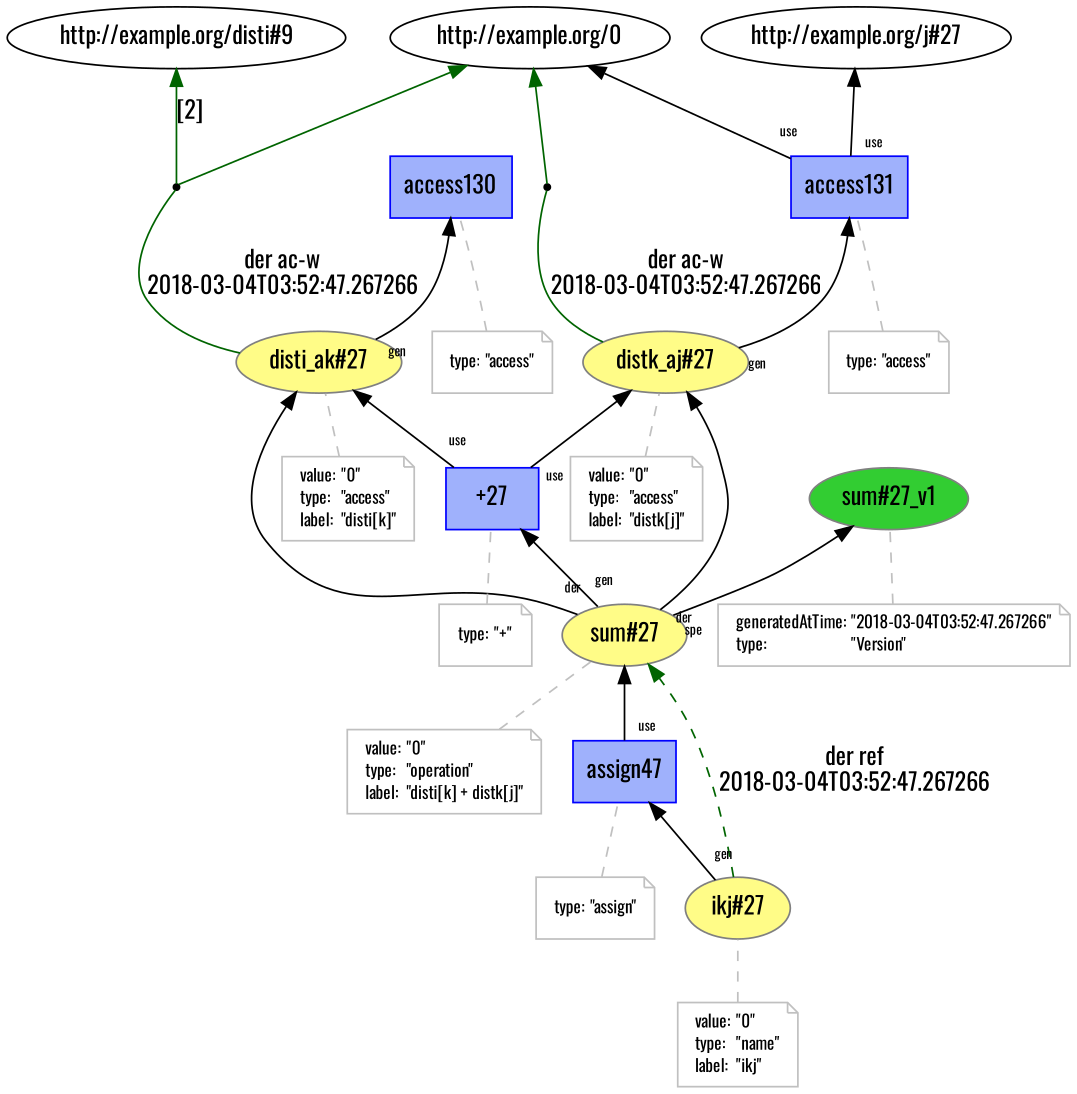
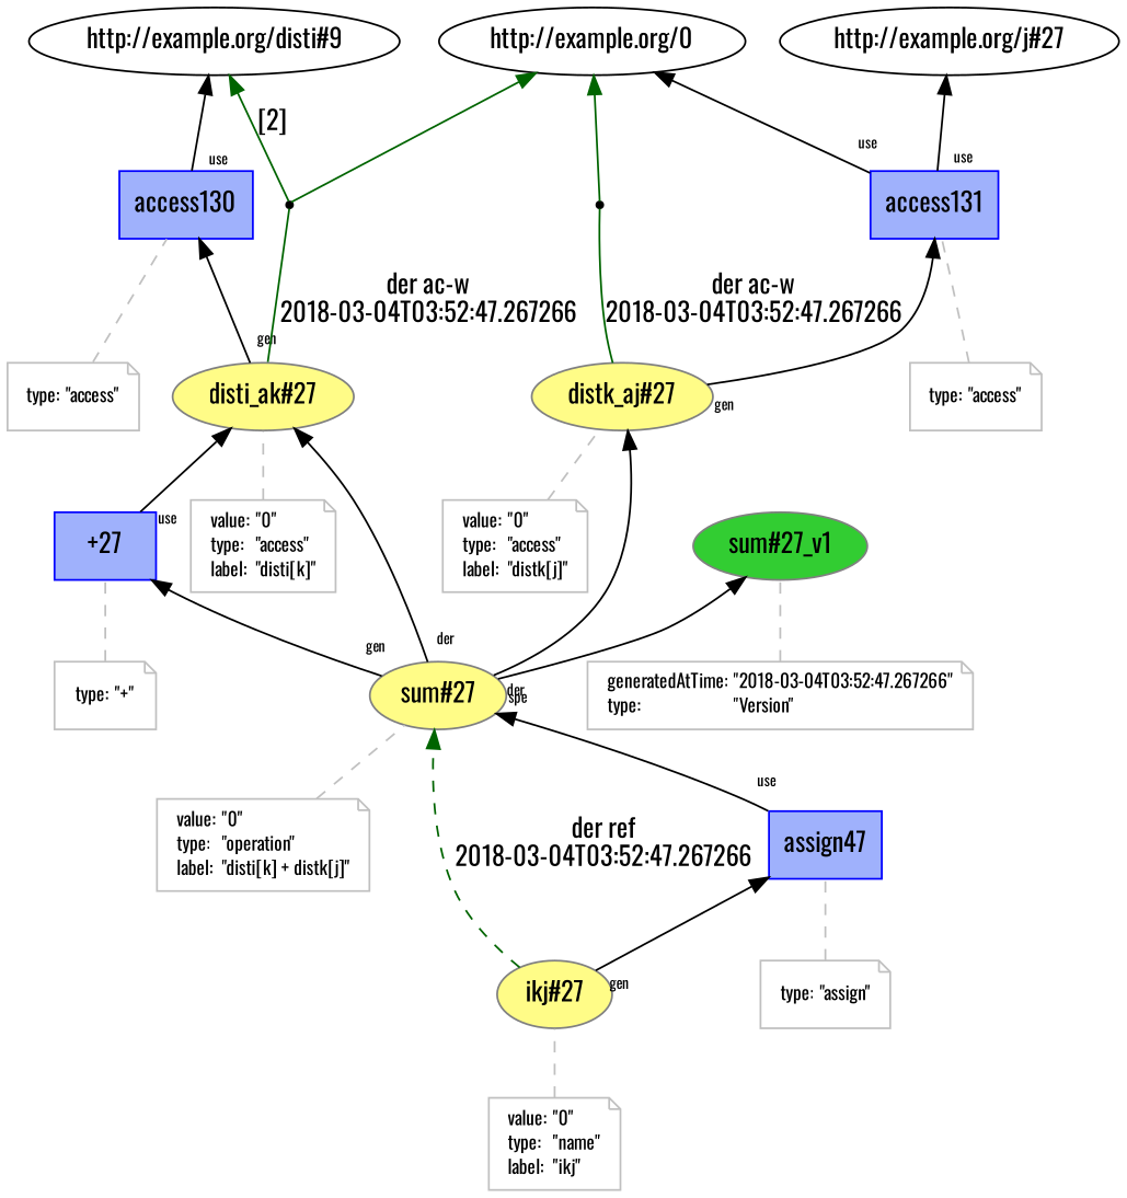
  digraph {
    fontname=Oswald
    rankdir=BT
    node [color=gray fontname=Oswald shape=note]
    edge [fontname=Oswald labelangle=60.0 labeldistance=1.5 labelfontsize=8 rotation=20]
    n1 [color="#808080" fillcolor="#FFFC87" label="disti_ak#27" style=filled shape=""]
    n2 [color="#0000FF" fillcolor="#9FB1FC" label=access130 shape=polygon sides=4 style=filled]
    bn0 [shape=point color=""]
    "http://example.org/disti#9" [color="" shape=""]
    "http://example.org/0" [color="" shape=""]
    n6 [fontcolor=black fontsize=10 label=<<TABLE cellpadding="0" border="0"> 	<TR> 	    <TD align="left">value:</TD> 	    <TD align="left">&quot;0&quot;</TD> 	</TR> 	<TR> 	    <TD align="left">type:</TD> 	    <TD align="left">&quot;access&quot;</TD> 	</TR> 	<TR> 	    <TD align="left">label:</TD> 	    <TD align="left">&quot;disti[k]&quot;</TD> 	</TR> </TABLE>>]
    n7 [fontcolor=black fontsize=10 label=<<TABLE cellpadding="0" border="0"> 	<TR> 	    <TD align="left">type:</TD> 	    <TD align="left">&quot;access&quot;</TD> 	</TR> </TABLE>>]
    n8 [color="#808080" fillcolor="#FFFC87" label="distk_aj#27" style=filled shape=""]
    n9 [color="#0000FF" fillcolor="#9FB1FC" label=access131 shape=polygon sides=4 style=filled]
    bn1 [shape=point color=""]
    "http://example.org/j#27" [color="" shape=""]
    n12 [fontcolor=black fontsize=10 label=<<TABLE cellpadding="0" border="0"> 	<TR> 	    <TD align="left">value:</TD> 	    <TD align="left">&quot;0&quot;</TD> 	</TR> 	<TR> 	    <TD align="left">type:</TD> 	    <TD align="left">&quot;access&quot;</TD> 	</TR> 	<TR> 	    <TD align="left">label:</TD> 	    <TD align="left">&quot;distk[j]&quot;</TD> 	</TR> </TABLE>>]
    n13 [fontcolor=black fontsize=10 label=<<TABLE cellpadding="0" border="0"> 	<TR> 	    <TD align="left">type:</TD> 	    <TD align="left">&quot;access&quot;</TD> 	</TR> </TABLE>>]
    n14 [color="#808080" fillcolor="#FFFC87" label="sum#27" style=filled shape=""]
    n15 [color="#808080" fillcolor="#32CD32" label="sum#27_v1" style=filled shape=""]
    n16 [color="#0000FF" fillcolor="#9FB1FC" label="+27" shape=polygon sides=4 style=filled]
    n17 [fontcolor=black fontsize=10 label=<<TABLE cellpadding="0" border="0"> 	<TR> 	    <TD align="left">value:</TD> 	    <TD align="left">&quot;0&quot;</TD> 	</TR> 	<TR> 	    <TD align="left">type:</TD> 	    <TD align="left">&quot;operation&quot;</TD> 	</TR> 	<TR> 	    <TD align="left">label:</TD> 	    <TD align="left">&quot;disti[k] + distk[j]&quot;</TD> 	</TR> </TABLE>>]
    n18 [fontcolor=black fontsize=10 label=<<TABLE cellpadding="0" border="0"> 	<TR> 	    <TD align="left">generatedAtTime:</TD> 	    <TD align="left">&quot;2018-03-04T03:52:47.267266&quot;</TD> 	</TR> 	<TR> 	    <TD align="left">type:</TD> 	    <TD align="left">&quot;Version&quot;</TD> 	</TR> </TABLE>>]
    n19 [fontcolor=black fontsize=10 label=<<TABLE cellpadding="0" border="0"> 	<TR> 	    <TD align="left">type:</TD> 	    <TD align="left">&quot;+&quot;</TD> 	</TR> </TABLE>>]
    n20 [color="#808080" fillcolor="#FFFC87" label="ikj#27" style=filled shape=""]
    n21 [color="#0000FF" fillcolor="#9FB1FC" label=assign47 shape=polygon sides=4 style=filled]
    n22 [fontcolor=black fontsize=10 label=<<TABLE cellpadding="0" border="0"> 	<TR> 	    <TD align="left">value:</TD> 	    <TD align="left">&quot;0&quot;</TD> 	</TR> 	<TR> 	    <TD align="left">type:</TD> 	    <TD align="left">&quot;name&quot;</TD> 	</TR> 	<TR> 	    <TD align="left">label:</TD> 	    <TD align="left">&quot;ikj&quot;</TD> 	</TR> </TABLE>>]
    n23 [fontcolor=black fontsize=10 label=<<TABLE cellpadding="0" border="0"> 	<TR> 	    <TD align="left">type:</TD> 	    <TD align="left">&quot;assign&quot;</TD> 	</TR> </TABLE>>]
    n1 -> n2 [taillabel=gen]
    n1 -> bn0 [arrowhead=none color=darkgreen label="der ac-w\n2018-03-04T03:52:47.267266" labelangle="" labeldistance="" labelfontsize="" rotation=""]
+   n2 -> "http://example.org/disti#9" [taillabel=use]
    bn0 -> "http://example.org/disti#9" [color=darkgreen label="[2]"]
    bn0 -> "http://example.org/0" [color=darkgreen labelangle="" labeldistance="" labelfontsize="" rotation=""]
    n6 -> n1 [arrowhead=none color=gray style=dashed labelangle="" labeldistance="" labelfontsize="" rotation=""]
    n7 -> n2 [arrowhead=none color=gray style=dashed labelangle="" labeldistance="" labelfontsize="" rotation=""]
    n8 -> n9 [taillabel=gen]
    n8 -> bn1 [arrowhead=none color=darkgreen label="der ac-w\n2018-03-04T03:52:47.267266" labelangle="" labeldistance="" labelfontsize="" rotation=""]
    n9 -> "http://example.org/0" [taillabel=use]
    n9 -> "http://example.org/j#27" [taillabel=use]
    bn1 -> "http://example.org/0" [color=darkgreen labelangle="" labeldistance="" labelfontsize="" rotation=""]
    n12 -> n8 [arrowhead=none color=gray style=dashed labelangle="" labeldistance="" labelfontsize="" rotation=""]
    n13 -> n9 [arrowhead=none color=gray style=dashed labelangle="" labeldistance="" labelfontsize="" rotation=""]
    n14 -> n1 [taillabel=der]
    n14 -> n8 [taillabel=der]
    n14 -> n15 [taillabel=spe]
    n14 -> n16 [taillabel=gen]
    n16 -> n1 [taillabel=use]
-   n16 -> n8 [taillabel=use]
    n17 -> n14 [arrowhead=none color=gray style=dashed labelangle="" labeldistance="" labelfontsize="" rotation=""]
    n18 -> n15 [arrowhead=none color=gray style=dashed labelangle="" labeldistance="" labelfontsize="" rotation=""]
    n19 -> n16 [arrowhead=none color=gray style=dashed labelangle="" labeldistance="" labelfontsize="" rotation=""]
    n20 -> n14 [color=darkgreen label="der ref\n2018-03-04T03:52:47.267266" style=dashed]
    n20 -> n21 [taillabel=gen]
    n21 -> n14 [taillabel=use]
    n22 -> n20 [arrowhead=none color=gray style=dashed labelangle="" labeldistance="" labelfontsize="" rotation=""]
    n23 -> n21 [arrowhead=none color=gray style=dashed labelangle="" labeldistance="" labelfontsize="" rotation=""]
  }
